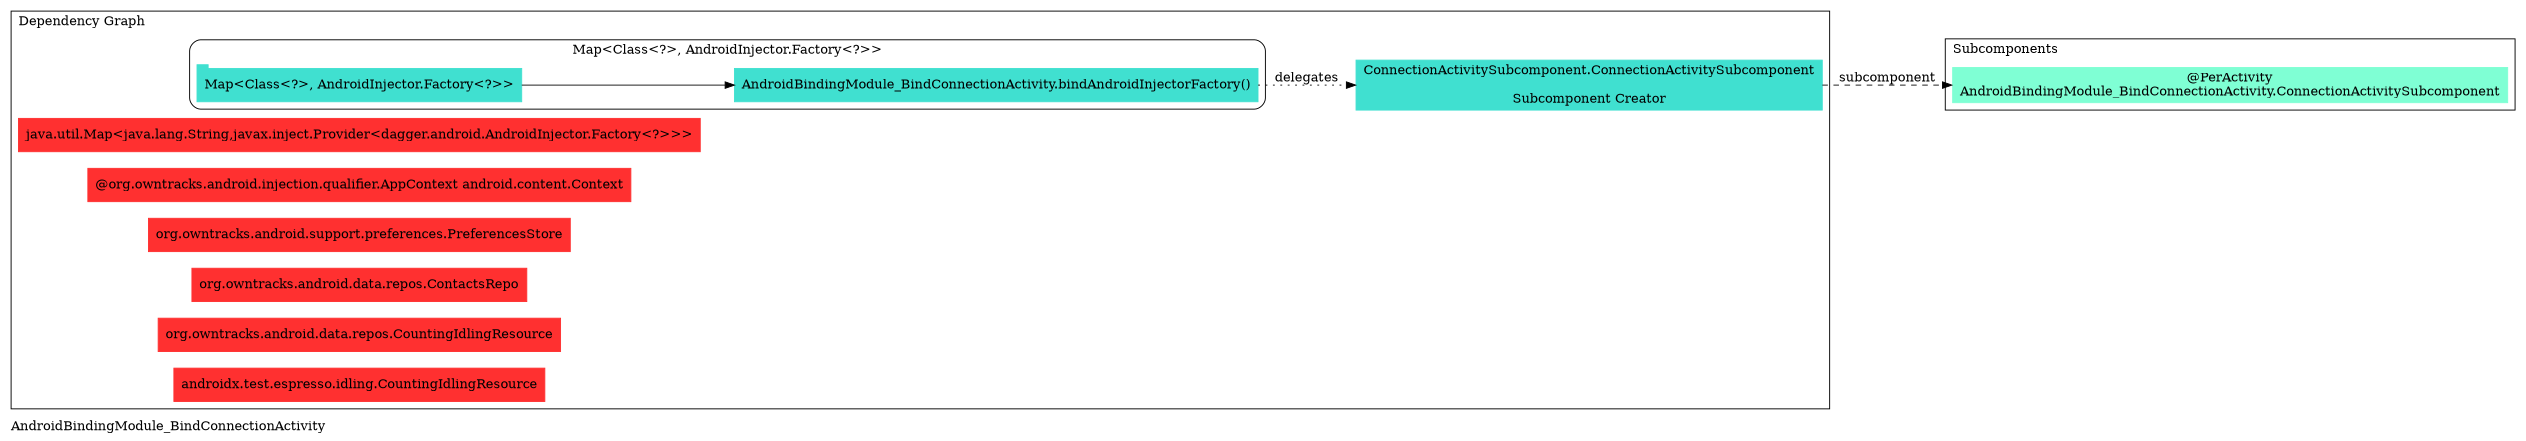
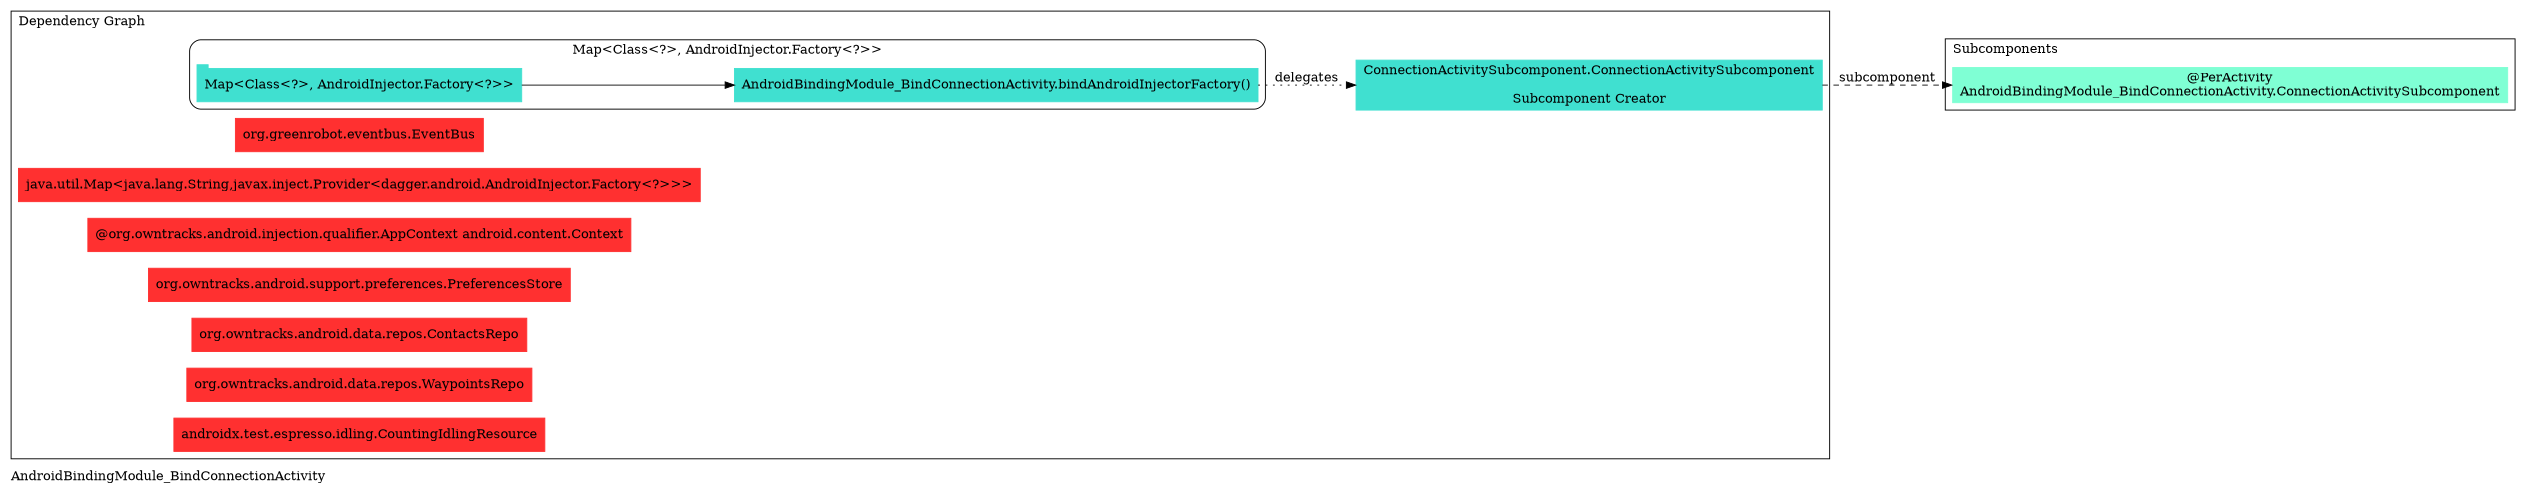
  digraph {
    compound=true
    label=AndroidBindingModule_BindConnectionActivity
    labeljust=l
    rankdir=LR
    node [color=firebrick1 shape=rectangle style=filled]
    n1 [color=turquoise label="AndroidBindingModule_BindConnectionActivity.bindAndroidInjectorFactory()"]
    n2 [color=turquoise label="Map<Class<?>, AndroidInjector.Factory<?>>" shape=tab]
    n3 [color=turquoise label="ConnectionActivitySubcomponent.ConnectionActivitySubcomponent\n\nSubcomponent Creator"]
+   n4 [label="org.greenrobot.eventbus.EventBus"]
    n5 [label="java.util.Map<java.lang.String,javax.inject.Provider<dagger.android.AndroidInjector.Factory<?>>>"]
    n6 [label="@org.owntracks.android.injection.qualifier.AppContext android.content.Context"]
    n7 [label="org.owntracks.android.support.preferences.PreferencesStore"]
    n8 [label="org.owntracks.android.data.repos.ContactsRepo"]
-   n9 [label="org.owntracks.android.data.repos.CountingIdlingResource"]
+   n9 [label="org.owntracks.android.data.repos.WaypointsRepo"]
    n10 [label="androidx.test.espresso.idling.CountingIdlingResource"]
    n11 [color=aquamarine label="@PerActivity\nAndroidBindingModule_BindConnectionActivity.ConnectionActivitySubcomponent"]
    subgraph cluster_1 {
      label="Entry Points"
    }
    subgraph cluster_2 {
      label="Dependency Graph"
      n3
+     n4
      n5
      n6
      n7
      n8
      n9
      n10
      subgraph cluster_3 {
        color=black
        label=<Map<Class<?>, AndroidInjector.Factory<?>>>
        labeljust=c
        style=rounded
        n1
        n2
      }
    }
    subgraph cluster_4 {
      label=Subcomponents
      shape=folder
      n11
    }
    n1 -> n3 [label=delegates style=dotted]
    n2 -> n1
    n3 -> n11 [headport=w label=subcomponent style=dashed]
  }
